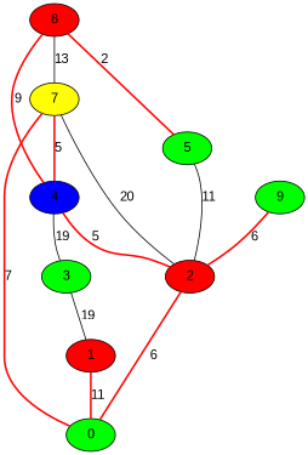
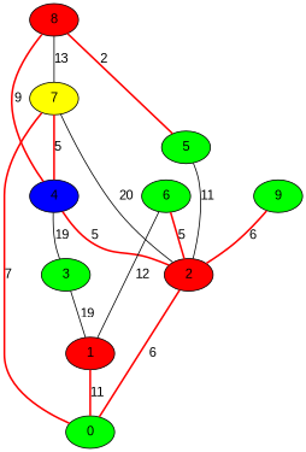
  digraph {
    fontname="Liberation Sans"
    node [fillcolor=green fontname="Liberation Sans" style=filled]
    edge [color=red dir=none fontname="Liberation Sans" style=bold]
    1 [fillcolor=red]
    0
    2 [fillcolor=red]
    3
    4 [fillcolor=blue]
    5
+   6
    7 [fillcolor=yellow]
    8 [fillcolor=red]
    9
    1 -> 0 [label=11]
    2 -> 0 [label=6]
    3 -> 1 [label=19 color="" style=""]
    4 -> 2 [label=5]
    4 -> 3 [label=19 color="" style=""]
    5 -> 2 [label=11 color="" style=""]
+   6 -> 1 [label=12 color="" style=""]
+   6 -> 2 [label=5]
    7 -> 0 [label=7]
    7 -> 2 [label=20 color="" style=""]
    7 -> 4 [label=5]
    8 -> 4 [label=9]
    8 -> 5 [label=2]
    8 -> 7 [label=13 color="" style=""]
    9 -> 2 [label=6]
  }
